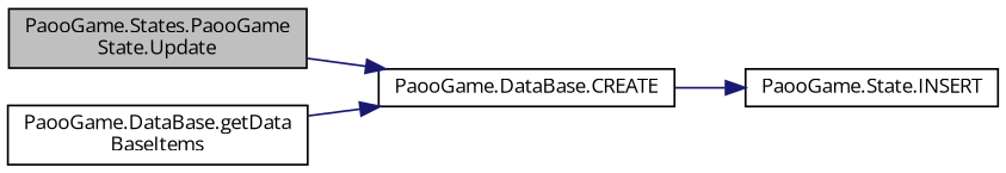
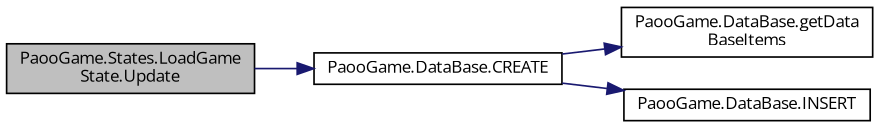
  digraph {
    fontname="Open Sans"
    rankdir=LR
    node [color=black fillcolor=white fontname="Open Sans" fontsize=10 shape=record style=filled]
    edge [color=midnightblue fontname="Open Sans" fontsize=10 labelfontname=Helvetica labelfontsize=10 style=solid]
-   n1 [fillcolor=grey75 fontcolor=black height=0.2 label="PaooGame.States.PaooGame\lState.Update" width=0.4]
+   n1 [fillcolor=grey75 fontcolor=black height=0.2 label="PaooGame.States.LoadGame\lState.Update" width=0.4]
    n2 [height=0.2 label="PaooGame.DataBase.CREATE" width=0.4]
    n3 [height=0.2 label="PaooGame.DataBase.getData\lBaseItems" width=0.4]
-   n4 [height=0.2 label="PaooGame.State.INSERT" width=0.4]
+   n4 [height=0.2 label="PaooGame.DataBase.INSERT" width=0.4]
    n1 -> n2
-   n3 -> n2
+   n2 -> n3
    n2 -> n4
  }
